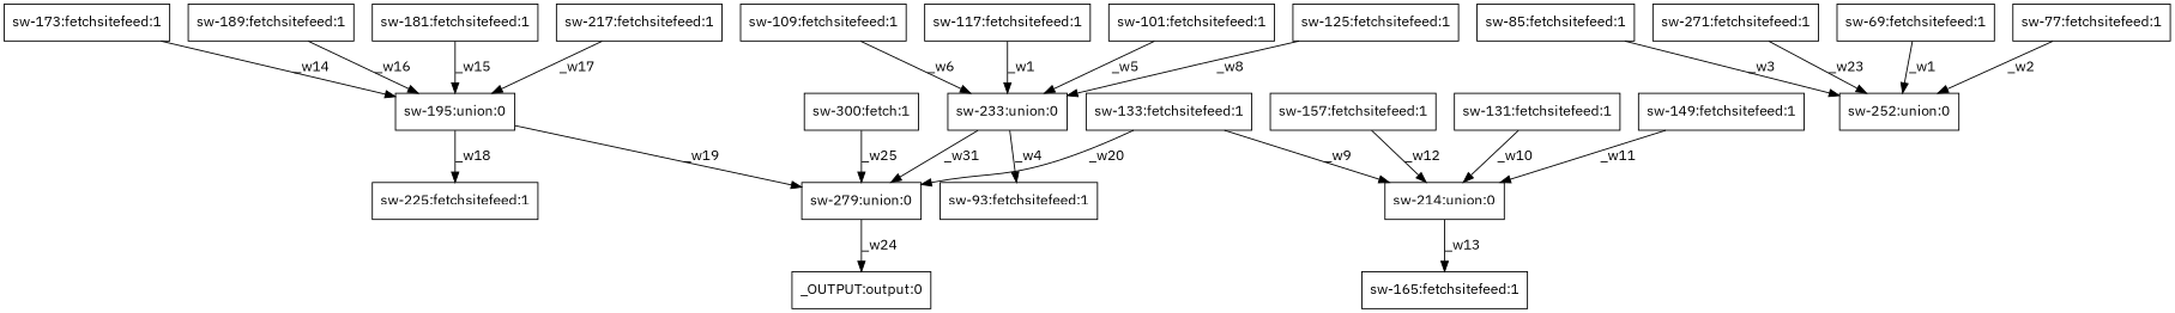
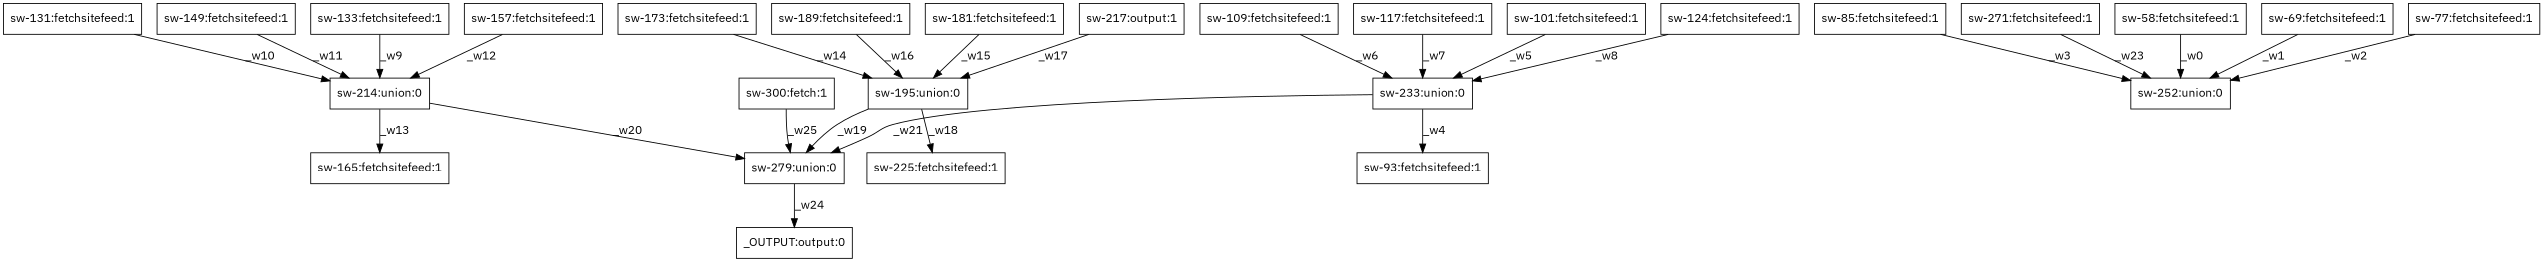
  digraph {
    fontname="IBM Plex Sans"
    node [fontname="IBM Plex Sans" shape=box]
    edge [fontname="IBM Plex Sans"]
    n1 [label="sw-279:union:0"]
    n2 [label="_OUTPUT:output:0"]
    n3 [label="sw-131:fetchsitefeed:1"]
    n4 [label="sw-214:union:0"]
    n5 [label="sw-165:fetchsitefeed:1"]
    n6 [label="sw-85:fetchsitefeed:1"]
    n7 [label="sw-252:union:0"]
    n8 [label="sw-225:fetchsitefeed:1"]
    n9 [label="sw-195:union:0"]
    n10 [label="sw-109:fetchsitefeed:1"]
    n11 [label="sw-233:union:0"]
    n12 [label="sw-93:fetchsitefeed:1"]
    n13 [label="sw-149:fetchsitefeed:1"]
    n14 [label="sw-173:fetchsitefeed:1"]
    n15 [label="sw-117:fetchsitefeed:1"]
    n16 [label="sw-271:fetchsitefeed:1"]
    n17 [label="sw-189:fetchsitefeed:1"]
    n18 [label="sw-133:fetchsitefeed:1"]
    n19 [label="sw-181:fetchsitefeed:1"]
    n20 [label="sw-101:fetchsitefeed:1"]
-   n21 [label="sw-217:fetchsitefeed:1"]
+   n21 [label="sw-217:output:1"]
+   n22 [label="sw-58:fetchsitefeed:1"]
    n23 [label="sw-69:fetchsitefeed:1"]
    n24 [label="sw-300:fetch:1"]
-   n25 [label="sw-125:fetchsitefeed:1"]
+   n25 [label="sw-124:fetchsitefeed:1"]
    n26 [label="sw-77:fetchsitefeed:1"]
    n27 [label="sw-157:fetchsitefeed:1"]
    n1 -> n2 [label=_w24]
    n3 -> n4 [label=_w10]
-   n18 -> n1 [label=_w20]
+   n4 -> n1 [label=_w20]
    n4 -> n5 [label=_w13]
    n6 -> n7 [label=_w3]
    n9 -> n1 [label=_w19]
    n9 -> n8 [label=_w18]
    n10 -> n11 [label=_w6]
-   n11 -> n1 [label=_w31]
+   n11 -> n1 [label=_w21]
    n11 -> n12 [label=_w4]
    n13 -> n4 [label=_w11]
    n14 -> n9 [label=_w14]
-   n15 -> n11 [label=_w1]
+   n15 -> n11 [label=_w7]
    n16 -> n7 [label=_w23]
    n17 -> n9 [label=_w16]
    n18 -> n4 [label=_w9]
    n19 -> n9 [label=_w15]
    n20 -> n11 [label=_w5]
    n21 -> n9 [label=_w17]
+   n22 -> n7 [label=_w0]
    n23 -> n7 [label=_w1]
    n24 -> n1 [label=_w25]
    n25 -> n11 [label=_w8]
    n26 -> n7 [label=_w2]
    n27 -> n4 [label=_w12]
  }
